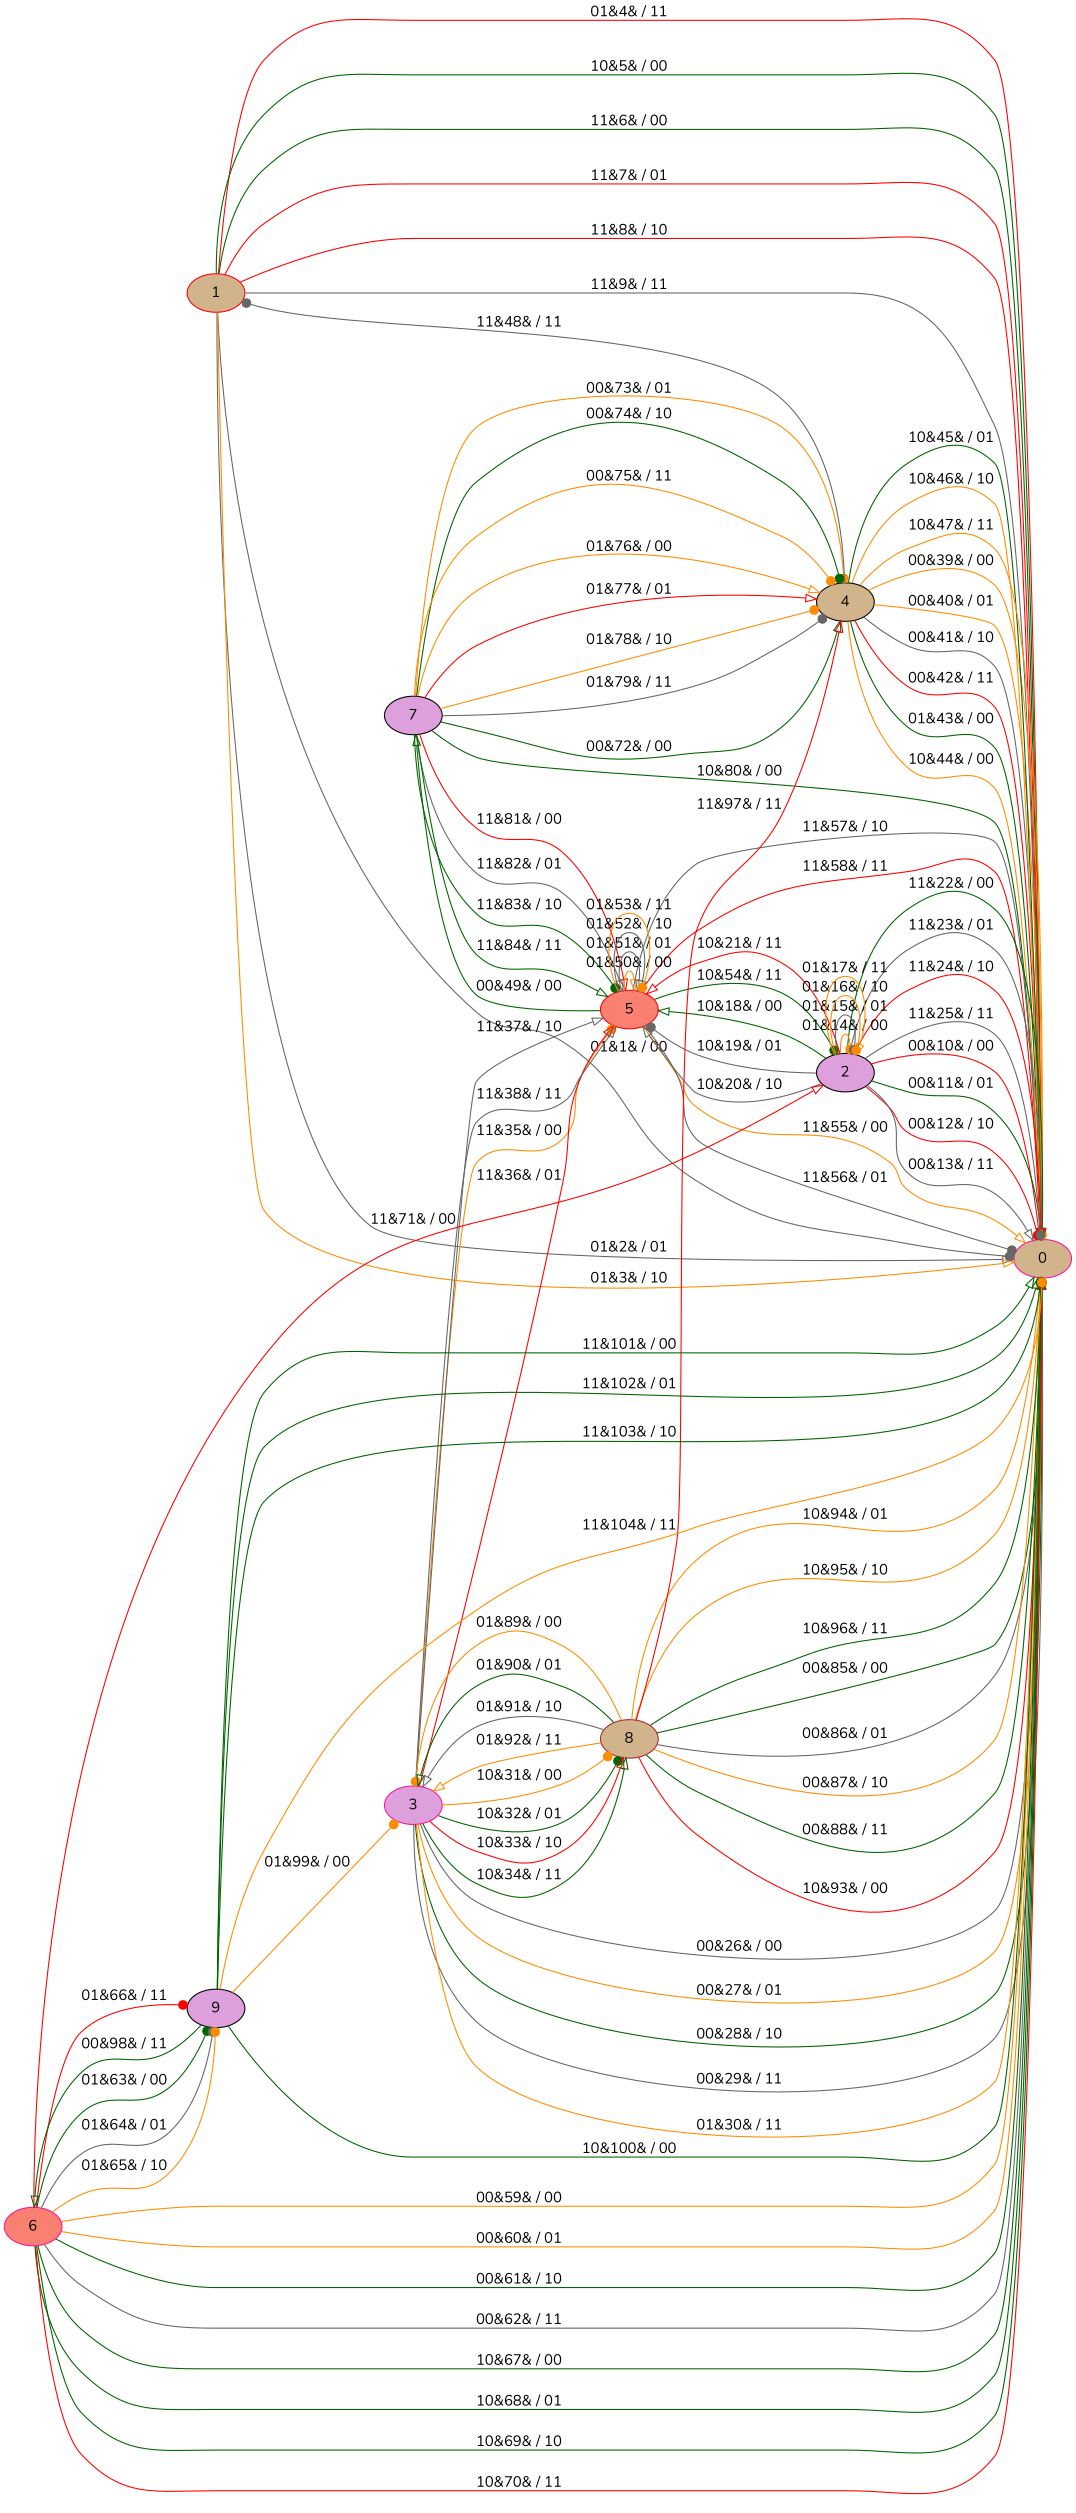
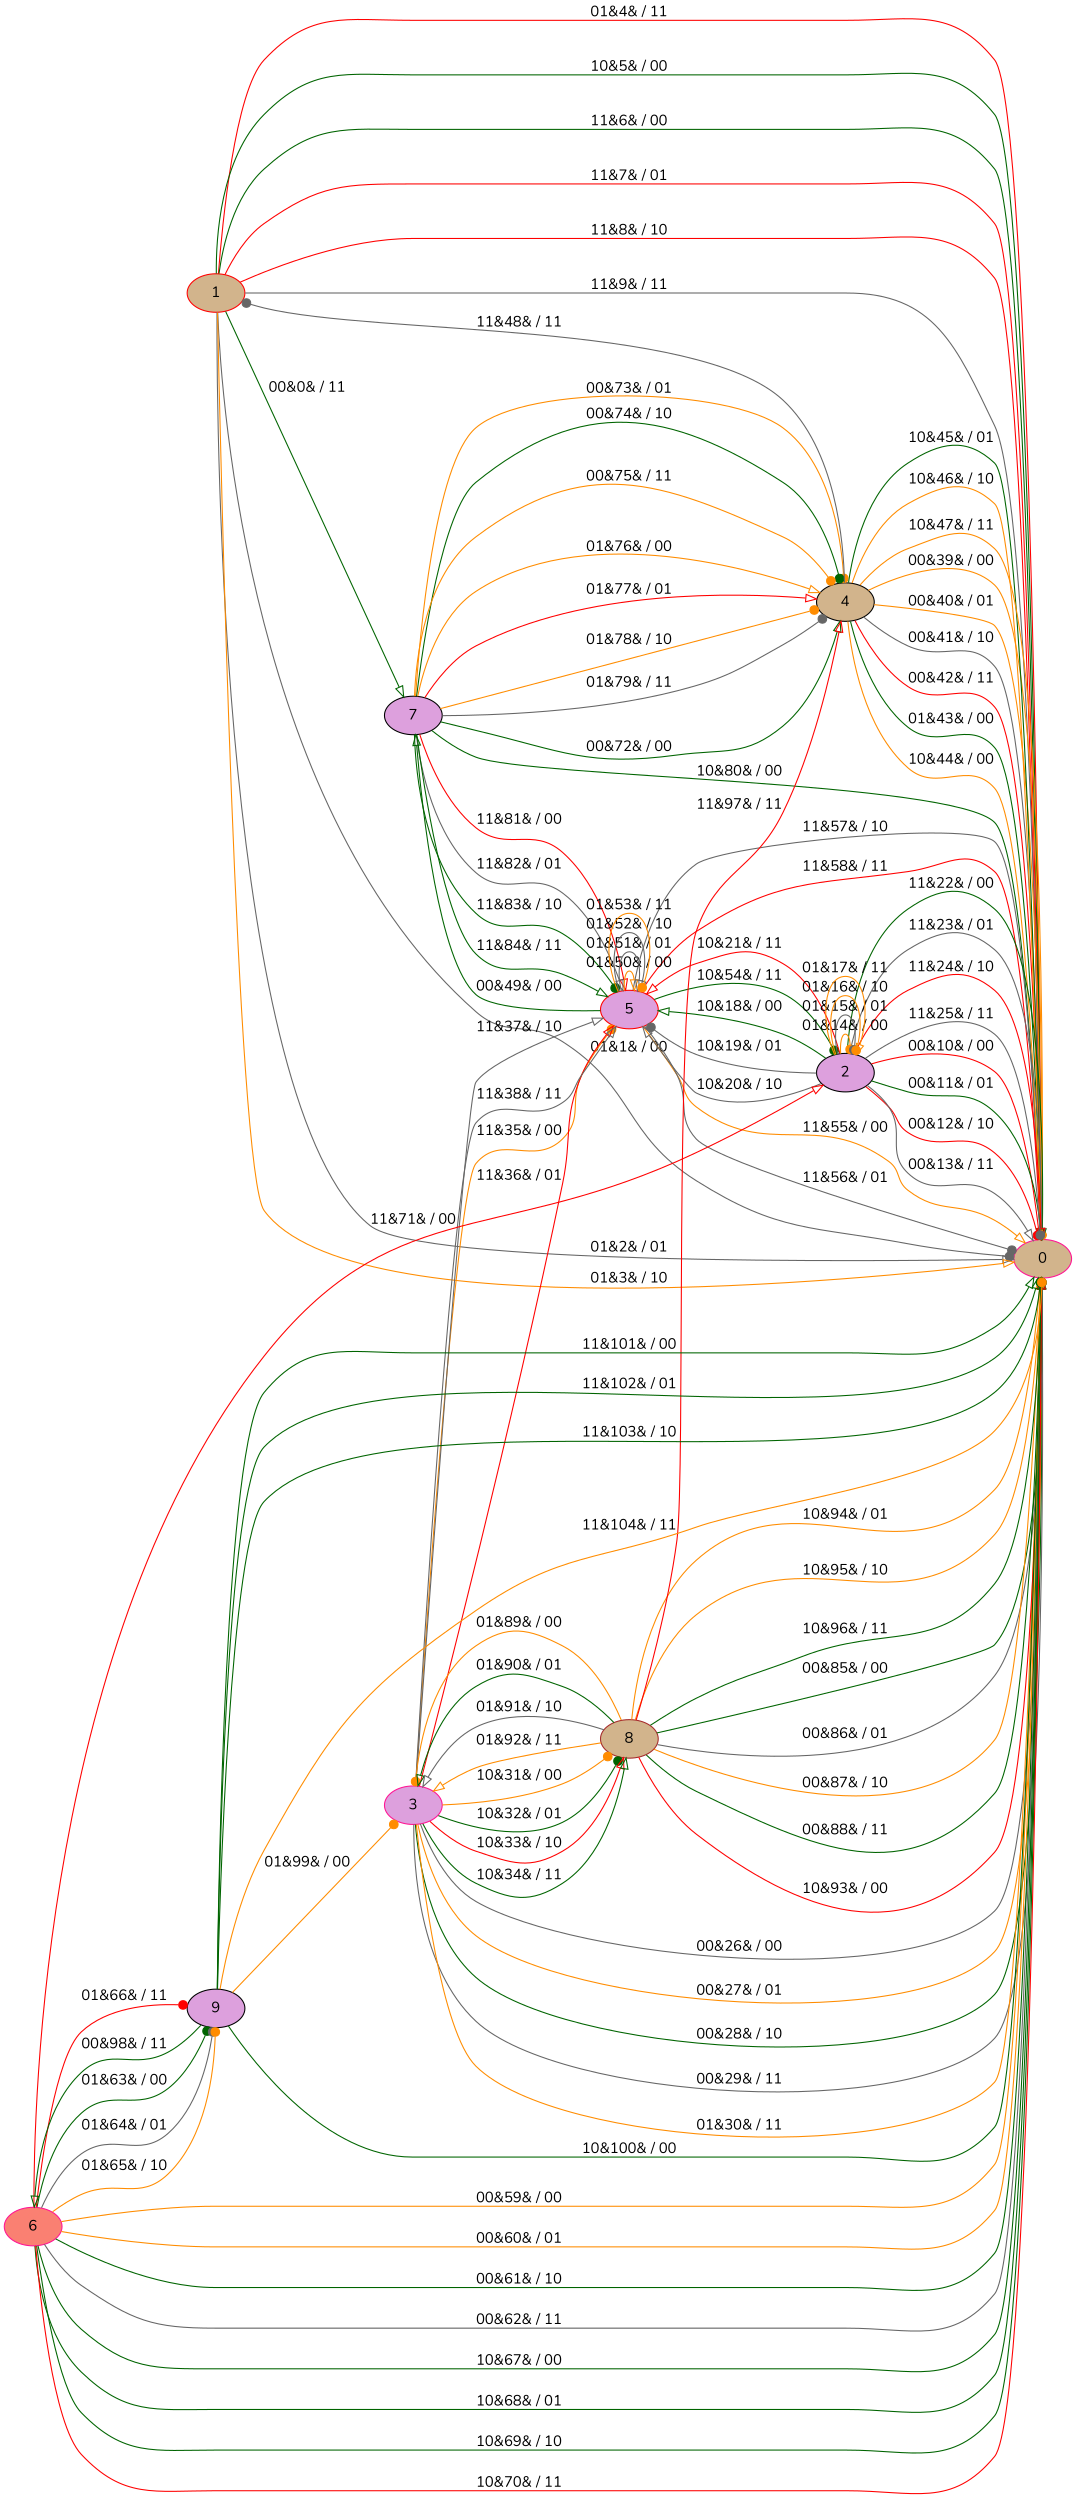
  digraph {
    fontname=Nunito
    rankdir=LR
    node [color=black fillcolor=tan fontname=Nunito style=filled]
    edge [arrowhead=onormal color=darkgreen fontname=Nunito]
    1 [color=red]
    0 [color=deeppink]
    7 [fillcolor=plum]
-   5 [color=red fillcolor=salmon]
+   5 [color=red fillcolor=plum]
    4
    2 [fillcolor=plum]
    3 [color=deeppink fillcolor=plum]
    8 [color=brown]
    6 [color=deeppink fillcolor=salmon]
    9 [fillcolor=plum]
    1 -> 0 [arrowhead=dot color=gray40 label="01&1& / 00"]
    1 -> 0 [color=gray40 label="01&2& / 01"]
    1 -> 0 [color=darkorange label="01&3& / 10"]
    1 -> 0 [color=red label="01&4& / 11"]
    1 -> 0 [label="10&5& / 00"]
    1 -> 0 [arrowhead=dot label="11&6& / 00"]
    1 -> 0 [arrowhead=dot color=red label="11&7& / 01"]
    1 -> 0 [color=red label="11&8& / 10"]
    1 -> 0 [arrowhead=dot color=gray40 label="11&9& / 11"]
+   1 -> 7 [label="00&0& / 11"]
    7 -> 0 [label="10&80& / 00"]
    7 -> 5 [color=red label="11&81& / 00"]
    7 -> 5 [color=gray40 label="11&82& / 01"]
    7 -> 5 [arrowhead=dot label="11&83& / 10"]
    7 -> 5 [label="11&84& / 11"]
    7 -> 4 [label="00&72& / 00"]
    7 -> 4 [arrowhead=dot color=darkorange label="00&73& / 01"]
    7 -> 4 [arrowhead=dot label="00&74& / 10"]
    7 -> 4 [arrowhead=dot color=darkorange label="00&75& / 11"]
    7 -> 4 [color=darkorange label="01&76& / 00"]
    7 -> 4 [color=red label="01&77& / 01"]
    7 -> 4 [arrowhead=dot color=darkorange label="01&78& / 10"]
    7 -> 4 [arrowhead=dot color=gray40 label="01&79& / 11"]
    5 -> 0 [color=darkorange label="11&55& / 00"]
    5 -> 0 [arrowhead=dot color=gray40 label="11&56& / 01"]
    5 -> 0 [arrowhead=dot color=gray40 label="11&57& / 10"]
    5 -> 0 [color=red label="11&58& / 11"]
    5 -> 7 [label="00&49& / 00"]
    5 -> 5 [color=darkorange label="01&50& / 00"]
    5 -> 5 [color=gray40 label="01&51& / 01"]
    5 -> 5 [color=gray40 label="01&52& / 10"]
    5 -> 5 [arrowhead=dot color=darkorange label="01&53& / 11"]
    5 -> 2 [arrowhead=dot label="10&54& / 11"]
    4 -> 1 [arrowhead=dot color=gray40 label="11&48& / 11"]
    4 -> 0 [color=darkorange label="00&39& / 00"]
    4 -> 0 [arrowhead=dot color=darkorange label="00&40& / 01"]
    4 -> 0 [color=gray40 label="00&41& / 10"]
    4 -> 0 [color=red label="00&42& / 11"]
    4 -> 0 [arrowhead=dot label="01&43& / 00"]
    4 -> 0 [color=darkorange label="10&44& / 00"]
    4 -> 0 [label="10&45& / 01"]
    4 -> 0 [arrowhead=dot color=darkorange label="10&46& / 10"]
    4 -> 0 [arrowhead=dot color=darkorange label="10&47& / 11"]
    2 -> 0 [arrowhead=dot color=red label="00&10& / 00"]
    2 -> 0 [label="00&11& / 01"]
    2 -> 0 [arrowhead=dot color=red label="00&12& / 10"]
    2 -> 0 [color=gray40 label="00&13& / 11"]
    2 -> 0 [label="11&22& / 00"]
    2 -> 0 [color=gray40 label="11&23& / 01"]
    2 -> 0 [color=red label="11&24& / 10"]
    2 -> 0 [arrowhead=dot color=gray40 label="11&25& / 11"]
    2 -> 5 [label="10&18& / 00"]
    2 -> 5 [arrowhead=dot color=gray40 label="10&19& / 01"]
    2 -> 5 [color=gray40 label="10&20& / 10"]
    2 -> 5 [color=red label="10&21& / 11"]
    2 -> 2 [arrowhead=dot color=darkorange label="01&14& / 00"]
    2 -> 2 [arrowhead=dot color=gray40 label="01&15& / 01"]
    2 -> 2 [arrowhead=dot color=darkorange label="01&16& / 10"]
    2 -> 2 [color=darkorange label="01&17& / 11"]
    3 -> 0 [color=gray40 label="00&26& / 00"]
    3 -> 0 [arrowhead=dot color=darkorange label="00&27& / 01"]
    3 -> 0 [arrowhead=dot label="00&28& / 10"]
    3 -> 0 [arrowhead=dot color=gray40 label="00&29& / 11"]
    3 -> 0 [color=darkorange label="01&30& / 11"]
    3 -> 5 [arrowhead=dot color=darkorange label="11&35& / 00"]
    3 -> 5 [color=red label="11&36& / 01"]
    3 -> 5 [color=gray40 label="11&37& / 10"]
    3 -> 5 [color=gray40 label="11&38& / 11"]
    3 -> 8 [arrowhead=dot color=darkorange label="10&31& / 00"]
    3 -> 8 [arrowhead=dot label="10&32& / 01"]
    3 -> 8 [color=red label="10&33& / 10"]
    3 -> 8 [label="10&34& / 11"]
    8 -> 0 [label="00&85& / 00"]
    8 -> 0 [color=gray40 label="00&86& / 01"]
    8 -> 0 [color=darkorange label="00&87& / 10"]
    8 -> 0 [label="00&88& / 11"]
    8 -> 0 [color=red label="10&93& / 00"]
    8 -> 0 [color=darkorange label="10&94& / 01"]
    8 -> 0 [arrowhead=dot color=darkorange label="10&95& / 10"]
    8 -> 0 [arrowhead=dot label="10&96& / 11"]
    8 -> 4 [color=red label="11&97& / 11"]
    8 -> 3 [arrowhead=dot color=darkorange label="01&89& / 00"]
    8 -> 3 [label="01&90& / 01"]
    8 -> 3 [color=gray40 label="01&91& / 10"]
    8 -> 3 [color=darkorange label="01&92& / 11"]
    6 -> 0 [color=darkorange label="00&59& / 00"]
    6 -> 0 [color=darkorange label="00&60& / 01"]
    6 -> 0 [label="00&61& / 10"]
    6 -> 0 [color=gray40 label="00&62& / 11"]
    6 -> 0 [arrowhead=dot label="10&67& / 00"]
    6 -> 0 [label="10&68& / 01"]
    6 -> 0 [arrowhead=dot label="10&69& / 10"]
    6 -> 0 [color=red label="10&70& / 11"]
    6 -> 2 [color=red label="11&71& / 00"]
    6 -> 9 [arrowhead=dot label="01&63& / 00"]
    6 -> 9 [arrowhead=dot color=gray40 label="01&64& / 01"]
    6 -> 9 [arrowhead=dot color=darkorange label="01&65& / 10"]
    6 -> 9 [arrowhead=dot color=red label="01&66& / 11"]
    9 -> 0 [arrowhead=dot label="10&100& / 00"]
    9 -> 0 [label="11&101& / 00"]
    9 -> 0 [label="11&102& / 01"]
    9 -> 0 [arrowhead=dot label="11&103& / 10"]
    9 -> 0 [arrowhead=dot color=darkorange label="11&104& / 11"]
    9 -> 3 [arrowhead=dot color=darkorange label="01&99& / 00"]
    9 -> 6 [label="00&98& / 11"]
  }
